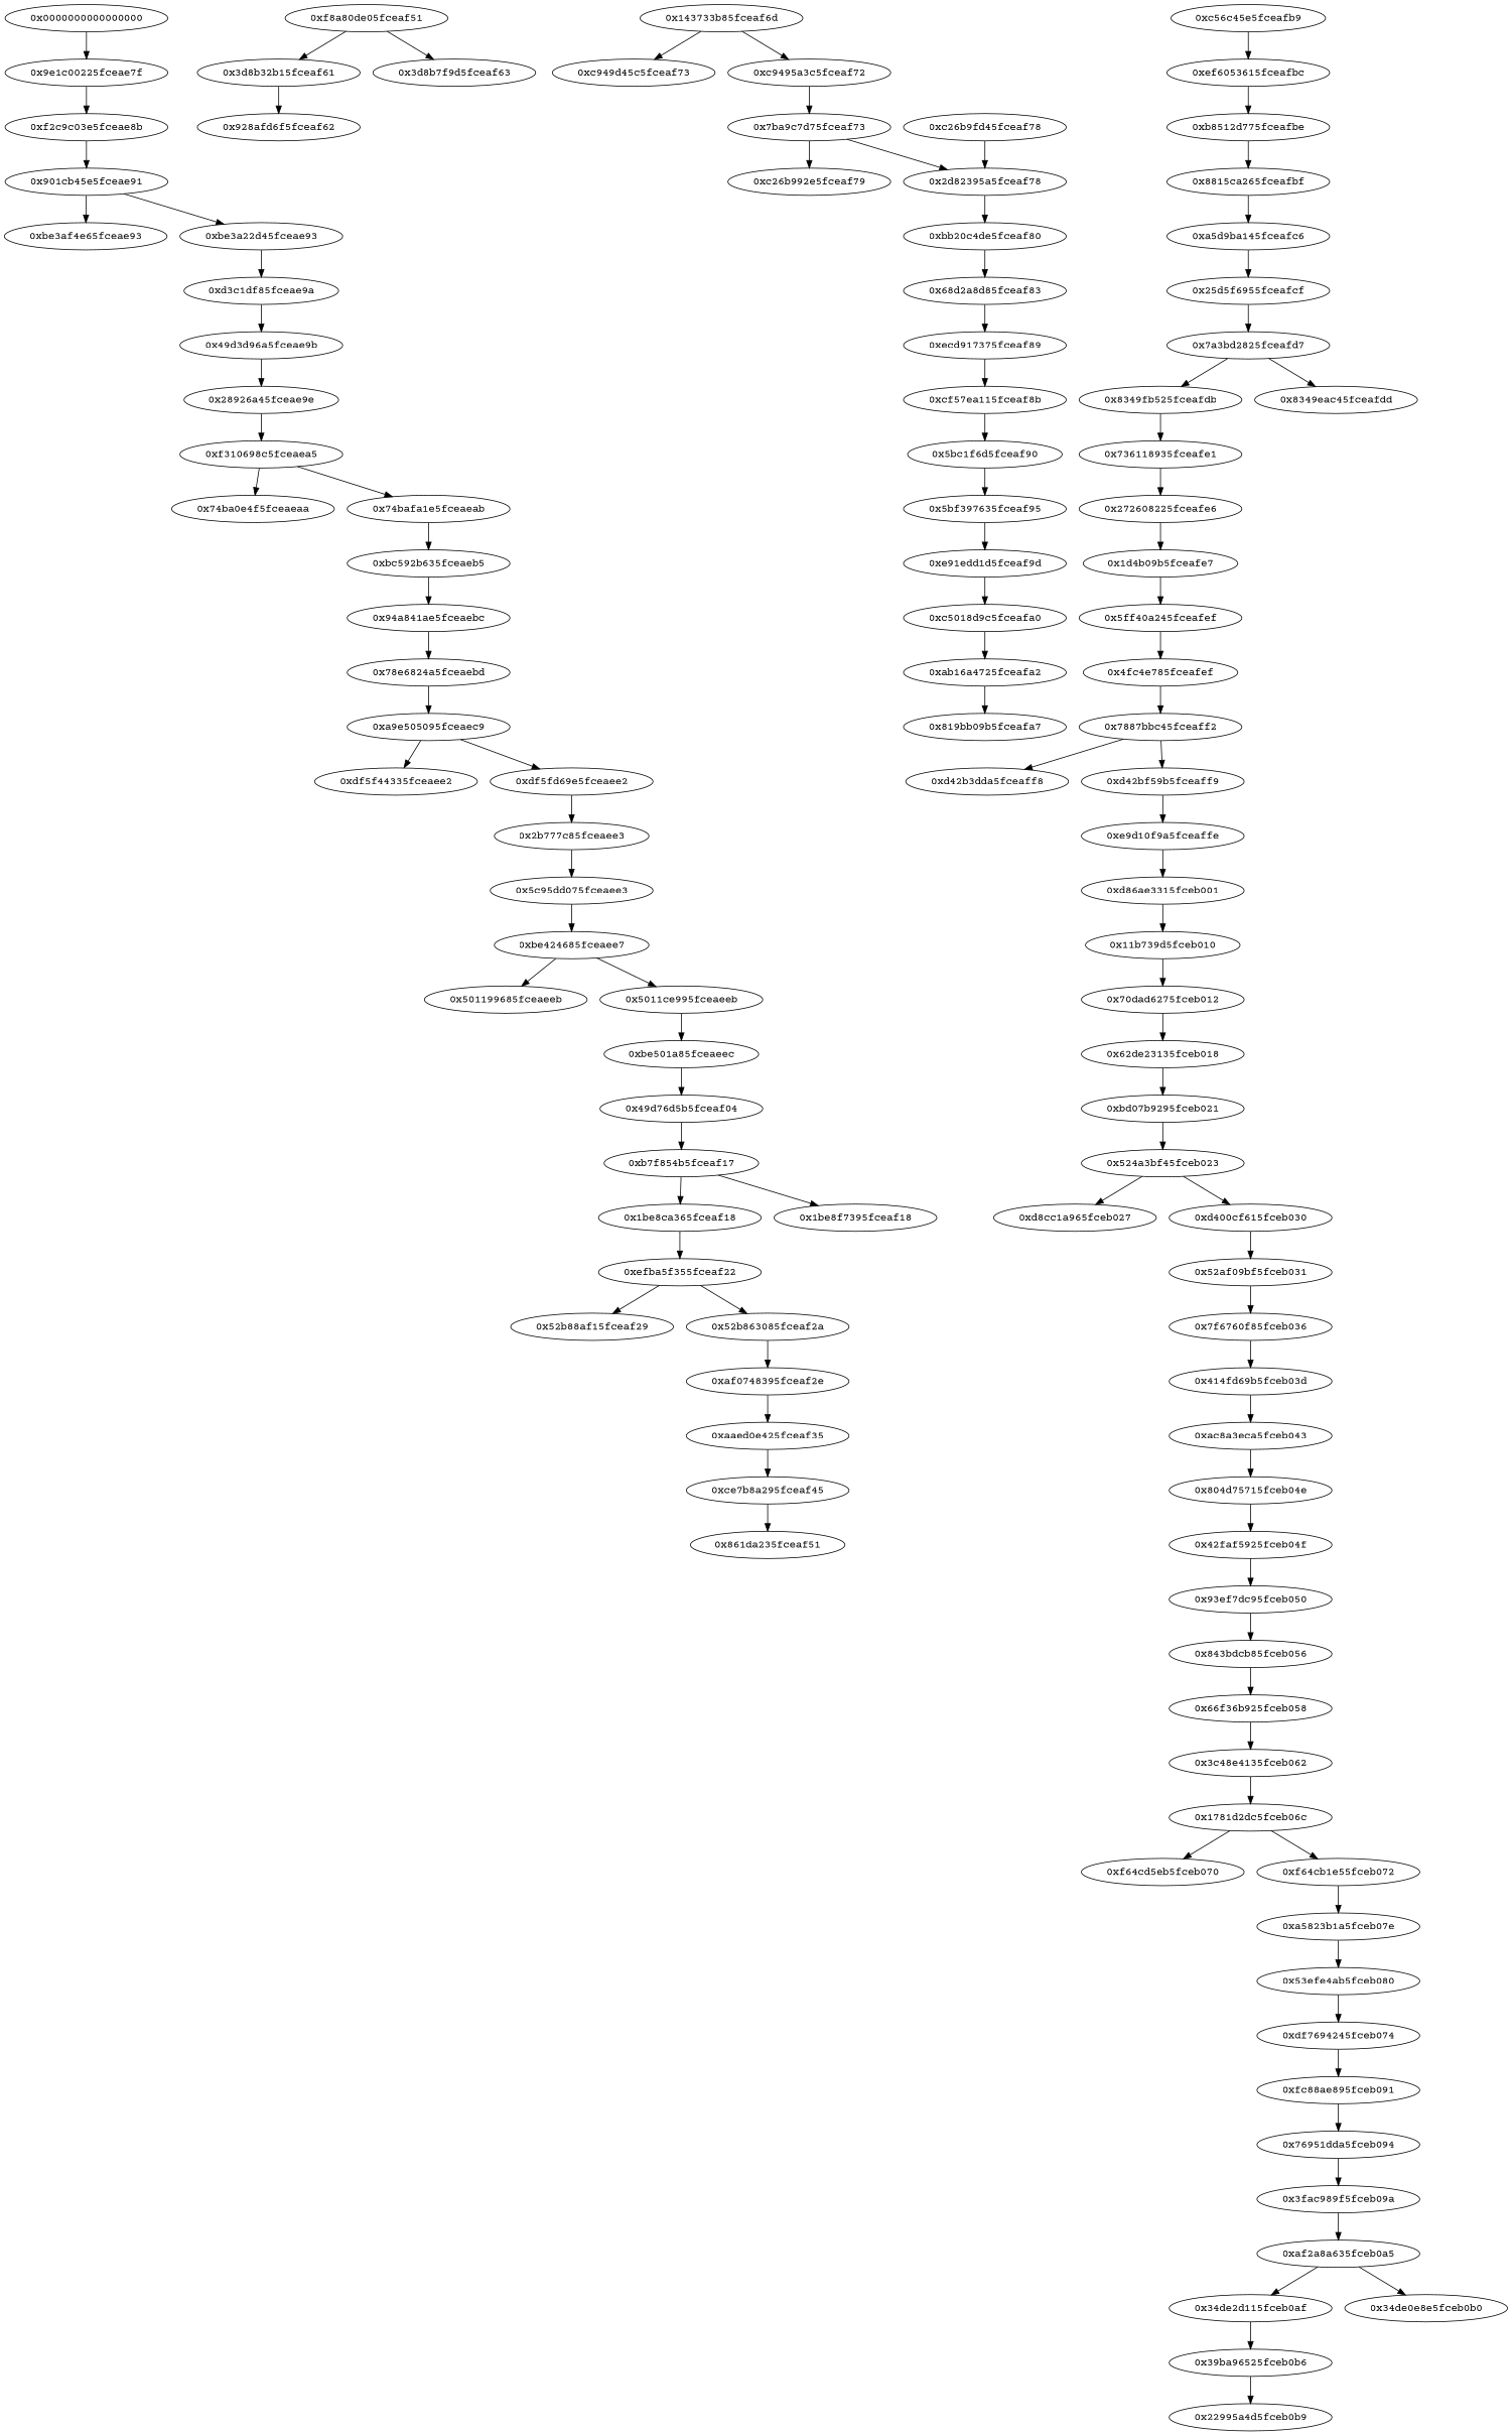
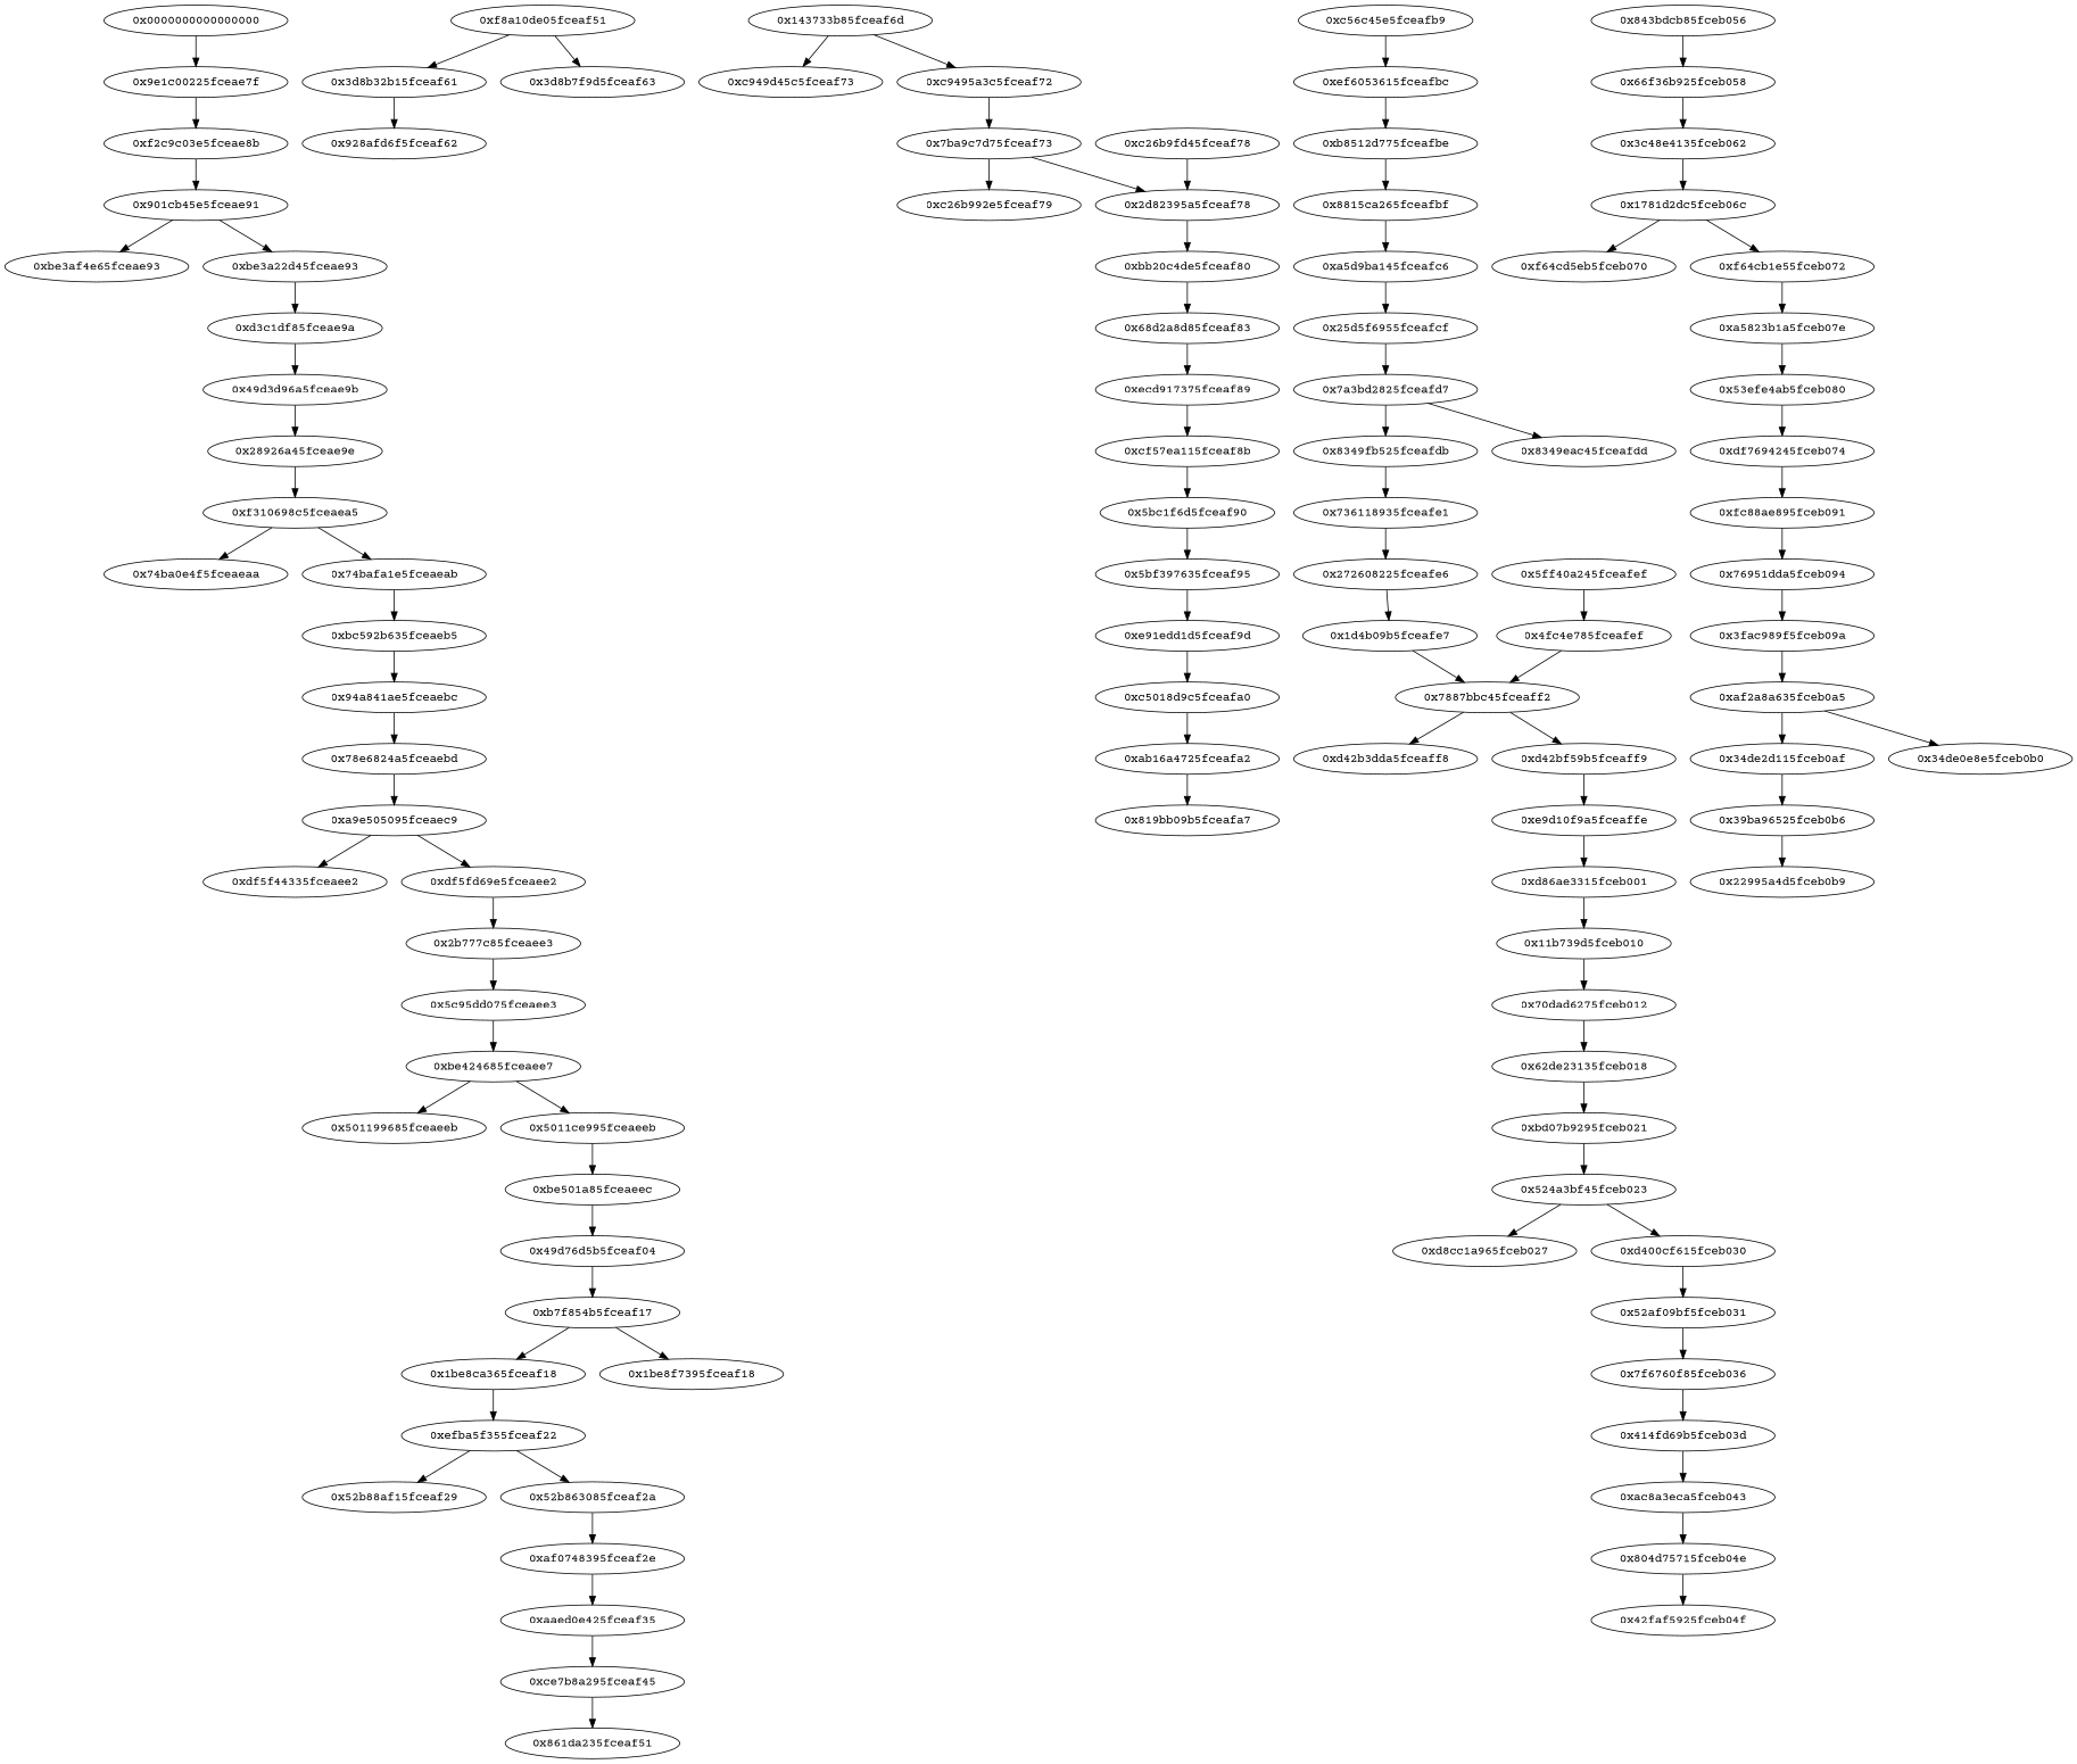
  strict digraph {
    fontname="Courier Prime"
    node [fontname="Courier Prime"]
    edge [fontname="Courier Prime"]
    "0x0000000000000000" [height=0.5 width=2.4914]
    "0x9e1c00225fceae7f" [height=0.5 width=2.329]
    "0xf2c9c03e5fceae8b" [height=0.5 width=2.3109]
    "0x901cb45e5fceae91" [height=0.5 width=2.3651]
    "0xbe3af4e65fceae93" [height=0.5 width=2.3109]
    "0xbe3a22d45fceae93" [height=0.5 width=2.3651]
    "0xd3c1df85fceae9a" [height=0.5 width=2.2026]
    "0x49d3d96a5fceae9b" [height=0.5 width=2.3831]
    "0x28926a45fceae9e" [height=0.5 width=2.2567]
    "0xf310698c5fceaea5" [height=0.5 width=2.329]
    "0x74ba0e4f5fceaeaa" [height=0.5 width=2.3109]
    "0x74bafa1e5fceaeab" [height=0.5 width=2.3109]
    "0xbc592b635fceaeb5" [height=0.5 width=2.3831]
    "0x94a841ae5fceaebc" [height=0.5 width=2.347]
    "0x78e6824a5fceaebd" [height=0.5 width=2.3651]
    "0xa9e505095fceaec9" [height=0.5 width=2.3651]
    "0xdf5f44335fceaee2" [height=0.5 width=2.3109]
    "0xdf5fd69e5fceaee2" [height=0.5 width=2.2929]
    "0x2b777c85fceaee3" [height=0.5 width=2.2567]
    "0x5c95dd075fceaee3" [height=0.5 width=2.3651]
    "0xbe424685fceaee7" [height=0.5 width=2.2567]
    "0x501199685fceaeeb" [height=0.5 width=2.3831]
    "0x5011ce995fceaeeb" [height=0.5 width=2.3651]
    "0xbe501a85fceaeec" [height=0.5 width=2.2206]
    "0x49d76d5b5fceaf04" [height=0.5 width=2.3651]
    "0xb7f854b5fceaf17" [height=0.5 width=2.2026]
    "0x1be8ca365fceaf18" [height=0.5 width=2.329]
    "0x1be8f7395fceaf18" [height=0.5 width=2.3109]
    "0xefba5f355fceaf22" [height=0.5 width=2.2567]
    "0x52b88af15fceaf29" [height=0.5 width=2.3109]
    "0x52b863085fceaf2a" [height=0.5 width=2.3651]
    "0xaf0748395fceaf2e" [height=0.5 width=2.3109]
    "0xaaed0e425fceaf35" [height=0.5 width=2.3109]
    "0xce7b8a295fceaf45" [height=0.5 width=2.329]
    "0x861da235fceaf51" [height=0.5 width=2.2387]
-   "0xf8a10de05fceaf51" [height=0.5 width=2.3109 label="0xf8a80de05fceaf51"]
+   "0xf8a10de05fceaf51" [height=0.5 width=2.3109]
    "0x3d8b32b15fceaf61" [height=0.5 width=2.3651]
    "0x3d8b7f9d5fceaf63" [height=0.5 width=2.329]
    "0x928afd6f5fceaf62" [height=0.5 width=2.2748]
    "0x143733b85fceaf6d" [height=0.5 width=2.3651]
    "0xc949d45c5fceaf73" [height=0.5 width=2.347]
    "0xc9495a3c5fceaf72" [height=0.5 width=2.329]
    "0x7ba9c7d75fceaf73" [height=0.5 width=2.347]
    "0xc26b992e5fceaf79" [height=0.5 width=2.347]
    "0x2d82395a5fceaf78" [height=0.5 width=2.3651]
    "0xc26b9fd45fceaf78" [height=0.5 width=2.3109]
    "0xbb20c4de5fceaf80" [height=0.5 width=2.347]
    "0x68d2a8d85fceaf83" [height=0.5 width=2.3651]
    "0xecd917375fceaf89" [height=0.5 width=2.347]
    "0xcf57ea115fceaf8b" [height=0.5 width=2.2929]
    "0x5bc1f6d5fceaf90" [height=0.5 width=2.2026]
    "0x5bf397635fceaf95" [height=0.5 width=2.329]
    "0xe91edd1d5fceaf9d" [height=0.5 width=2.347]
    "0xc5018d9c5fceafa0" [height=0.5 width=2.329]
    "0xab16a4725fceafa2" [height=0.5 width=2.329]
    "0x819bb09b5fceafa7" [height=0.5 width=2.3651]
    "0xc56c45e5fceafb9" [height=0.5 width=2.2026]
    "0xef6053615fceafbc" [height=0.5 width=2.3109]
    "0xb8512d775fceafbe" [height=0.5 width=2.3651]
    "0x8815ca265fceafbf" [height=0.5 width=2.3109]
    "0xa5d9ba145fceafc6" [height=0.5 width=2.329]
    "0x25d5f6955fceafcf" [height=0.5 width=2.2748]
    "0x7a3bd2825fceafd7" [height=0.5 width=2.3651]
    "0x8349fb525fceafdb" [height=0.5 width=2.329]
    "0x8349eac45fceafdd" [height=0.5 width=2.329]
    "0x736118935fceafe1" [height=0.5 width=2.3651]
    "0x272608225fceafe6" [height=0.5 width=2.3651]
    "0x1d4b09b5fceafe7" [height=0.5 width=2.2387]
    "0x5ff40a245fceafef" [height=0.5 width=2.2206]
    "0x4fc4e785fceafef" [height=0.5 width=2.1304]
    "0x7887bbc45fceaff2" [height=0.5 width=2.3109]
    "0xd42b3dda5fceaff8" [height=0.5 width=2.3109]
    "0xd42bf59b5fceaff9" [height=0.5 width=2.2929]
    "0xe9d10f9a5fceaffe" [height=0.5 width=2.2567]
    "0xd86ae3315fceb001" [height=0.5 width=2.4012]
    "0x11b739d5fceb010" [height=0.5 width=2.3109]
    "0x70dad6275fceb012" [height=0.5 width=2.4192]
    "0x62de23135fceb018" [height=0.5 width=2.4192]
    "0xbd07b9295fceb021" [height=0.5 width=2.4192]
    "0x524a3bf45fceb023" [height=0.5 width=2.3651]
    "0xd8cc1a965fceb027" [height=0.5 width=2.3831]
    "0xd400cf615fceb030" [height=0.5 width=2.3651]
    "0x52af09bf5fceb031" [height=0.5 width=2.329]
    "0x7f6760f85fceb036" [height=0.5 width=2.347]
    "0x414fd69b5fceb03d" [height=0.5 width=2.3831]
    "0xac8a3eca5fceb043" [height=0.5 width=2.347]
    "0x804d75715fceb04e" [height=0.5 width=2.4192]
    "0x42faf5925fceb04f" [height=0.5 width=2.2929]
-   "0x93ef7dc95fceb050" [height=0.5 width=2.3651]
    "0x843bdcb85fceb056" [height=0.5 width=2.4192]
    "0x66f36b925fceb058" [height=0.5 width=2.3831]
    "0x3c48e4135fceb062" [height=0.5 width=2.4012]
    "0x1781d2dc5fceb06c" [height=0.5 width=2.4012]
    "0xf64cd5eb5fceb070" [height=0.5 width=2.3651]
    "0xf64cb1e55fceb072" [height=0.5 width=2.3651]
    "0xa5823b1a5fceb07e" [height=0.5 width=2.3831]
    "0x53efe4ab5fceb080" [height=0.5 width=2.347]
    n98 [height=0.5 label="0xdf7694245fceb074" width=2.3831]
    "0xfc88ae895fceb091" [height=0.5 width=2.347]
    "0x76951dda5fceb094" [height=0.5 width=2.4192]
    "0x3fac989f5fceb09a" [height=0.5 width=2.3109]
    "0xaf2a8a635fceb0a5" [height=0.5 width=2.329]
    "0x34de2d115fceb0af" [height=0.5 width=2.3651]
    "0x34de0e8e5fceb0b0" [height=0.5 width=2.3831]
    "0x39ba96525fceb0b6" [height=0.5 width=2.4192]
    "0x22995a4d5fceb0b9" [height=0.5 width=2.4192]
    "0x0000000000000000" -> "0x9e1c00225fceae7f"
    "0x9e1c00225fceae7f" -> "0xf2c9c03e5fceae8b"
    "0xf2c9c03e5fceae8b" -> "0x901cb45e5fceae91"
    "0x901cb45e5fceae91" -> "0xbe3af4e65fceae93"
    "0x901cb45e5fceae91" -> "0xbe3a22d45fceae93"
    "0xbe3a22d45fceae93" -> "0xd3c1df85fceae9a"
    "0xd3c1df85fceae9a" -> "0x49d3d96a5fceae9b"
    "0x49d3d96a5fceae9b" -> "0x28926a45fceae9e"
    "0x28926a45fceae9e" -> "0xf310698c5fceaea5"
    "0xf310698c5fceaea5" -> "0x74ba0e4f5fceaeaa"
    "0xf310698c5fceaea5" -> "0x74bafa1e5fceaeab"
    "0x74bafa1e5fceaeab" -> "0xbc592b635fceaeb5"
    "0xbc592b635fceaeb5" -> "0x94a841ae5fceaebc"
    "0x94a841ae5fceaebc" -> "0x78e6824a5fceaebd"
    "0x78e6824a5fceaebd" -> "0xa9e505095fceaec9"
    "0xa9e505095fceaec9" -> "0xdf5f44335fceaee2"
    "0xa9e505095fceaec9" -> "0xdf5fd69e5fceaee2"
    "0xdf5fd69e5fceaee2" -> "0x2b777c85fceaee3"
    "0x2b777c85fceaee3" -> "0x5c95dd075fceaee3"
    "0x5c95dd075fceaee3" -> "0xbe424685fceaee7"
    "0xbe424685fceaee7" -> "0x501199685fceaeeb"
    "0xbe424685fceaee7" -> "0x5011ce995fceaeeb"
    "0x5011ce995fceaeeb" -> "0xbe501a85fceaeec"
    "0xbe501a85fceaeec" -> "0x49d76d5b5fceaf04"
    "0x49d76d5b5fceaf04" -> "0xb7f854b5fceaf17"
    "0xb7f854b5fceaf17" -> "0x1be8ca365fceaf18"
    "0xb7f854b5fceaf17" -> "0x1be8f7395fceaf18"
    "0x1be8ca365fceaf18" -> "0xefba5f355fceaf22"
    "0xefba5f355fceaf22" -> "0x52b88af15fceaf29"
    "0xefba5f355fceaf22" -> "0x52b863085fceaf2a"
    "0x52b863085fceaf2a" -> "0xaf0748395fceaf2e"
    "0xaf0748395fceaf2e" -> "0xaaed0e425fceaf35"
    "0xaaed0e425fceaf35" -> "0xce7b8a295fceaf45"
    "0xce7b8a295fceaf45" -> "0x861da235fceaf51"
    "0xf8a10de05fceaf51" -> "0x3d8b32b15fceaf61"
    "0xf8a10de05fceaf51" -> "0x3d8b7f9d5fceaf63"
    "0x3d8b32b15fceaf61" -> "0x928afd6f5fceaf62"
    "0x143733b85fceaf6d" -> "0xc949d45c5fceaf73"
    "0x143733b85fceaf6d" -> "0xc9495a3c5fceaf72"
    "0xc9495a3c5fceaf72" -> "0x7ba9c7d75fceaf73"
    "0x7ba9c7d75fceaf73" -> "0xc26b992e5fceaf79"
    "0x7ba9c7d75fceaf73" -> "0x2d82395a5fceaf78"
    "0x2d82395a5fceaf78" -> "0xbb20c4de5fceaf80"
    "0xc26b9fd45fceaf78" -> "0x2d82395a5fceaf78"
    "0xbb20c4de5fceaf80" -> "0x68d2a8d85fceaf83"
    "0x68d2a8d85fceaf83" -> "0xecd917375fceaf89"
    "0xecd917375fceaf89" -> "0xcf57ea115fceaf8b"
    "0xcf57ea115fceaf8b" -> "0x5bc1f6d5fceaf90"
    "0x5bc1f6d5fceaf90" -> "0x5bf397635fceaf95"
    "0x5bf397635fceaf95" -> "0xe91edd1d5fceaf9d"
    "0xe91edd1d5fceaf9d" -> "0xc5018d9c5fceafa0"
    "0xc5018d9c5fceafa0" -> "0xab16a4725fceafa2"
    "0xab16a4725fceafa2" -> "0x819bb09b5fceafa7"
    "0xc56c45e5fceafb9" -> "0xef6053615fceafbc"
    "0xef6053615fceafbc" -> "0xb8512d775fceafbe"
    "0xb8512d775fceafbe" -> "0x8815ca265fceafbf"
    "0x8815ca265fceafbf" -> "0xa5d9ba145fceafc6"
    "0xa5d9ba145fceafc6" -> "0x25d5f6955fceafcf"
    "0x25d5f6955fceafcf" -> "0x7a3bd2825fceafd7"
    "0x7a3bd2825fceafd7" -> "0x8349fb525fceafdb"
    "0x7a3bd2825fceafd7" -> "0x8349eac45fceafdd"
    "0x8349fb525fceafdb" -> "0x736118935fceafe1"
    "0x736118935fceafe1" -> "0x272608225fceafe6"
    "0x272608225fceafe6" -> "0x1d4b09b5fceafe7"
-   "0x1d4b09b5fceafe7" -> "0x5ff40a245fceafef"
+   "0x1d4b09b5fceafe7" -> "0x7887bbc45fceaff2"
    "0x5ff40a245fceafef" -> "0x4fc4e785fceafef"
    "0x4fc4e785fceafef" -> "0x7887bbc45fceaff2"
    "0x7887bbc45fceaff2" -> "0xd42b3dda5fceaff8"
    "0x7887bbc45fceaff2" -> "0xd42bf59b5fceaff9"
    "0xd42bf59b5fceaff9" -> "0xe9d10f9a5fceaffe"
    "0xe9d10f9a5fceaffe" -> "0xd86ae3315fceb001"
    "0xd86ae3315fceb001" -> "0x11b739d5fceb010"
    "0x11b739d5fceb010" -> "0x70dad6275fceb012"
    "0x70dad6275fceb012" -> "0x62de23135fceb018"
    "0x62de23135fceb018" -> "0xbd07b9295fceb021"
    "0xbd07b9295fceb021" -> "0x524a3bf45fceb023"
    "0x524a3bf45fceb023" -> "0xd8cc1a965fceb027"
    "0x524a3bf45fceb023" -> "0xd400cf615fceb030"
    "0xd400cf615fceb030" -> "0x52af09bf5fceb031"
    "0x52af09bf5fceb031" -> "0x7f6760f85fceb036"
    "0x7f6760f85fceb036" -> "0x414fd69b5fceb03d"
    "0x414fd69b5fceb03d" -> "0xac8a3eca5fceb043"
    "0xac8a3eca5fceb043" -> "0x804d75715fceb04e"
    "0x804d75715fceb04e" -> "0x42faf5925fceb04f"
-   "0x42faf5925fceb04f" -> "0x93ef7dc95fceb050"
-   "0x93ef7dc95fceb050" -> "0x843bdcb85fceb056"
    "0x843bdcb85fceb056" -> "0x66f36b925fceb058"
    "0x66f36b925fceb058" -> "0x3c48e4135fceb062"
    "0x3c48e4135fceb062" -> "0x1781d2dc5fceb06c"
    "0x1781d2dc5fceb06c" -> "0xf64cd5eb5fceb070"
    "0x1781d2dc5fceb06c" -> "0xf64cb1e55fceb072"
    "0xf64cb1e55fceb072" -> "0xa5823b1a5fceb07e"
    "0xa5823b1a5fceb07e" -> "0x53efe4ab5fceb080"
    "0x53efe4ab5fceb080" -> n98
    n98 -> "0xfc88ae895fceb091"
    "0xfc88ae895fceb091" -> "0x76951dda5fceb094"
    "0x76951dda5fceb094" -> "0x3fac989f5fceb09a"
    "0x3fac989f5fceb09a" -> "0xaf2a8a635fceb0a5"
    "0xaf2a8a635fceb0a5" -> "0x34de2d115fceb0af"
    "0xaf2a8a635fceb0a5" -> "0x34de0e8e5fceb0b0"
    "0x34de2d115fceb0af" -> "0x39ba96525fceb0b6"
    "0x39ba96525fceb0b6" -> "0x22995a4d5fceb0b9"
  }
